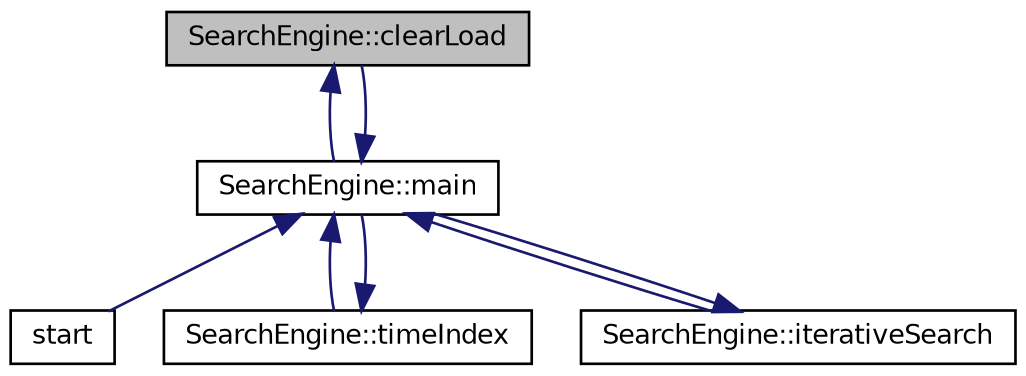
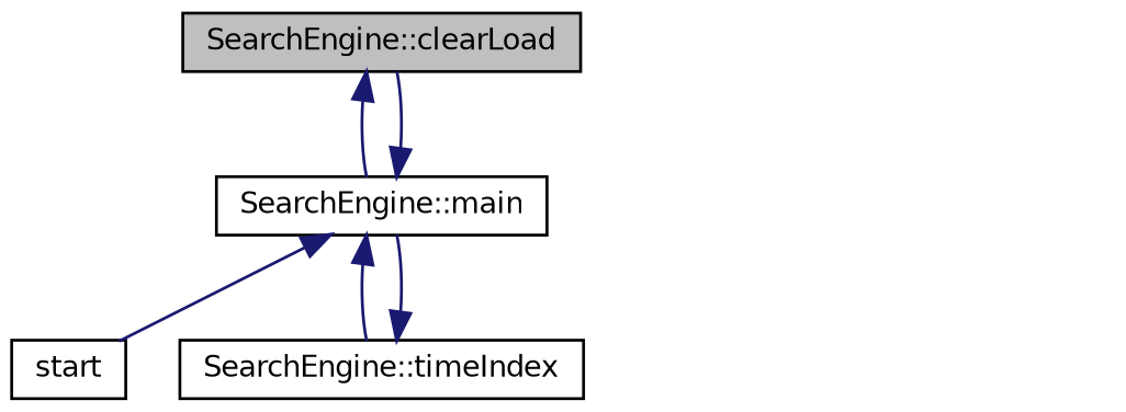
  digraph {
    rankdir=TB
    node [color=black fillcolor=white fontname=Helvetica fontsize=10 shape=record style=filled]
    edge [color=midnightblue dir=back fontname=Helvetica fontsize=10 labelfontname=Helvetica labelfontsize=10 style=solid]
    n1 [fillcolor=grey75 fontcolor=black height=0.2 label="SearchEngine::clearLoad" width=0.4]
    n2 [height=0.2 label="SearchEngine::main" width=0.4]
    n3 [height=0.2 label=start width=0.4]
    n4 [height=0.2 label="SearchEngine::timeIndex" width=0.4]
-   n5 [height=0.2 label="SearchEngine::iterativeSearch" width=0.4]
    n1 -> n2
    n2 -> n1
    n2 -> n3
    n2 -> n4
-   n2 -> n5
    n4 -> n2
-   n5 -> n2
  }
